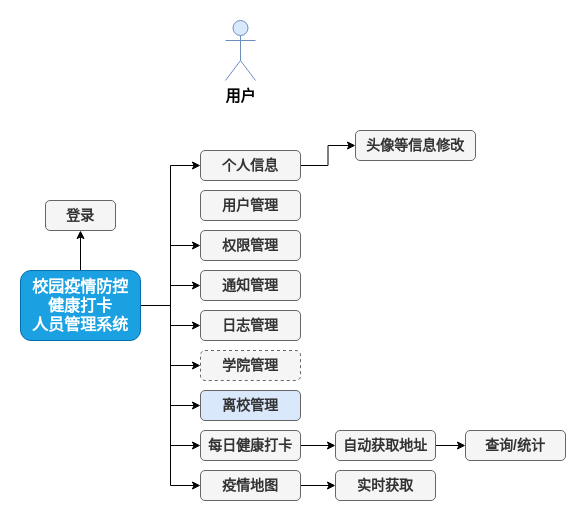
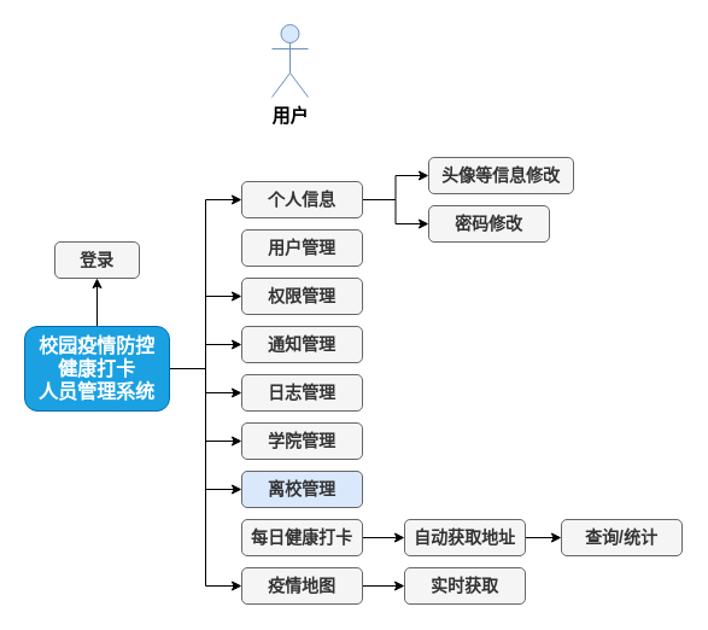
  <mxCell id="0" />
  <mxCell id="1" parent="0" />
  <mxCell id="2" value="用户" style="shape=umlActor;verticalLabelPosition=bottom;verticalAlign=top;html=1;outlineConnect=0;fillColor=#dae8fc;strokeColor=#6c8ebf;fontStyle=1;fontSize=15;" parent="1" vertex="1"><mxGeometry x="225" y="20" width="30" height="60" as="geometry" /></mxCell>
  <mxCell id="3" style="edgeStyle=orthogonalEdgeStyle;rounded=0;orthogonalLoop=1;jettySize=auto;html=1;exitX=0.5;exitY=0;exitDx=0;exitDy=0;entryX=0.5;entryY=1;entryDx=0;entryDy=0;fontSize=14;" parent="1" source="12" target="13" edge="1"><mxGeometry relative="1" as="geometry" /></mxCell>
  <mxCell id="4" style="edgeStyle=orthogonalEdgeStyle;rounded=0;orthogonalLoop=1;jettySize=auto;html=1;exitX=1;exitY=0.5;exitDx=0;exitDy=0;entryX=0;entryY=0.5;entryDx=0;entryDy=0;fontSize=16;" parent="1" source="12" target="19" edge="1"><mxGeometry relative="1" as="geometry" /></mxCell>
  <mxCell id="5" style="edgeStyle=orthogonalEdgeStyle;rounded=0;orthogonalLoop=1;jettySize=auto;html=1;exitX=1;exitY=0.5;exitDx=0;exitDy=0;entryX=0;entryY=0.5;entryDx=0;entryDy=0;fontSize=16;" parent="1" source="12" target="15" edge="1"><mxGeometry relative="1" as="geometry" /></mxCell>
  <mxCell id="6" style="edgeStyle=orthogonalEdgeStyle;rounded=0;orthogonalLoop=1;jettySize=auto;html=1;exitX=1;exitY=0.5;exitDx=0;exitDy=0;entryX=0;entryY=0.5;entryDx=0;entryDy=0;fontSize=16;" parent="1" source="12" target="30" edge="1"><mxGeometry relative="1" as="geometry" /></mxCell>
  <mxCell id="7" style="edgeStyle=orthogonalEdgeStyle;rounded=0;orthogonalLoop=1;jettySize=auto;html=1;exitX=1;exitY=0.5;exitDx=0;exitDy=0;entryX=0;entryY=0.5;entryDx=0;entryDy=0;fontSize=16;" parent="1" source="12" target="16" edge="1"><mxGeometry relative="1" as="geometry" /></mxCell>
  <mxCell id="8" style="edgeStyle=orthogonalEdgeStyle;rounded=0;orthogonalLoop=1;jettySize=auto;html=1;exitX=1;exitY=0.5;exitDx=0;exitDy=0;entryX=0;entryY=0.5;entryDx=0;entryDy=0;fontSize=16;" parent="1" source="12" target="21" edge="1"><mxGeometry relative="1" as="geometry" /></mxCell>
  <mxCell id="9" style="edgeStyle=orthogonalEdgeStyle;rounded=0;orthogonalLoop=1;jettySize=auto;html=1;exitX=1;exitY=0.5;exitDx=0;exitDy=0;entryX=0;entryY=0.5;entryDx=0;entryDy=0;fontSize=16;" parent="1" source="12" target="22" edge="1"><mxGeometry relative="1" as="geometry" /></mxCell>
  <mxCell id="10" style="edgeStyle=orthogonalEdgeStyle;rounded=0;orthogonalLoop=1;jettySize=auto;html=1;exitX=1;exitY=0.5;exitDx=0;exitDy=0;entryX=0;entryY=0.5;entryDx=0;entryDy=0;fontSize=16;" parent="1" source="12" target="23" edge="1"><mxGeometry relative="1" as="geometry" /></mxCell>
- <mxCell id="11" style="edgeStyle=orthogonalEdgeStyle;rounded=0;orthogonalLoop=1;jettySize=auto;html=1;exitX=1;exitY=0.5;exitDx=0;exitDy=0;entryX=0;entryY=0.5;entryDx=0;entryDy=0;fontSize=16;" parent="1" source="12" target="25" edge="1"><mxGeometry relative="1" as="geometry" /></mxCell>
  <mxCell id="12" value="校园疫情防控&lt;br style=&quot;font-size: 16px;&quot;&gt;健康打卡&lt;br style=&quot;font-size: 16px;&quot;&gt;人员管理系统" style="rounded=1;whiteSpace=wrap;html=1;fontSize=16;fillColor=#1ba1e2;strokeColor=#006EAF;fontColor=#ffffff;fontStyle=1" parent="1" vertex="1"><mxGeometry x="20" y="270" width="120" height="70" as="geometry" /></mxCell>
  <mxCell id="13" value="登录" style="rounded=1;whiteSpace=wrap;html=1;fontSize=14;fillColor=#f5f5f5;fontColor=#333333;strokeColor=#666666;fontStyle=1" parent="1" vertex="1"><mxGeometry x="45" y="200" width="70" height="30" as="geometry" /></mxCell>
  <mxCell id="14" value="用户管理" style="rounded=1;whiteSpace=wrap;html=1;fontSize=14;fillColor=#f5f5f5;fontColor=#333333;strokeColor=#666666;fontStyle=1" parent="1" vertex="1"><mxGeometry x="200" y="190" width="100" height="30" as="geometry" /></mxCell>
  <mxCell id="15" value="权限管理" style="rounded=1;whiteSpace=wrap;html=1;fontSize=14;fillColor=#f5f5f5;fontColor=#333333;strokeColor=#666666;fontStyle=1" parent="1" vertex="1"><mxGeometry x="200" y="230" width="100" height="30" as="geometry" /></mxCell>
  <mxCell id="16" value="通知管理" style="rounded=1;whiteSpace=wrap;html=1;fontSize=14;fillColor=#f5f5f5;fontColor=#333333;strokeColor=#666666;fontStyle=1" parent="1" vertex="1"><mxGeometry x="200" y="270" width="100" height="30" as="geometry" /></mxCell>
  <mxCell id="17" style="edgeStyle=orthogonalEdgeStyle;rounded=0;orthogonalLoop=1;jettySize=auto;html=1;exitX=1;exitY=0.5;exitDx=0;exitDy=0;entryX=0;entryY=0.5;entryDx=0;entryDy=0;fontSize=16;" parent="1" source="19" target="20" edge="1"><mxGeometry relative="1" as="geometry" /></mxCell>
+ <mxCell id="18" style="edgeStyle=orthogonalEdgeStyle;rounded=0;orthogonalLoop=1;jettySize=auto;html=1;exitX=1;exitY=0.5;exitDx=0;exitDy=0;entryX=0;entryY=0.5;entryDx=0;entryDy=0;fontSize=16;" parent="1" source="19" target="32" edge="1"><mxGeometry relative="1" as="geometry" /></mxCell>
  <mxCell id="19" value="个人信息" style="rounded=1;whiteSpace=wrap;html=1;fontSize=14;fillColor=#f5f5f5;fontColor=#333333;strokeColor=#666666;fontStyle=1" parent="1" vertex="1"><mxGeometry x="200" y="150" width="100" height="30" as="geometry" /></mxCell>
  <mxCell id="20" value="头像等信息修改" style="rounded=1;whiteSpace=wrap;html=1;fontSize=14;fillColor=#f5f5f5;fontColor=#333333;strokeColor=#666666;fontStyle=1" parent="1" vertex="1"><mxGeometry x="355" y="130" width="120" height="30" as="geometry" /></mxCell>
  <mxCell id="21" value="日志管理" style="rounded=1;whiteSpace=wrap;html=1;fontSize=14;fillColor=#f5f5f5;fontColor=#333333;strokeColor=#666666;fontStyle=1" parent="1" vertex="1"><mxGeometry x="200" y="310" width="100" height="30" as="geometry" /></mxCell>
- <mxCell id="22" value="学院管理" style="rounded=1;whiteSpace=wrap;html=1;fontSize=14;fillColor=#f5f5f5;fontColor=#333333;strokeColor=#666666;fontStyle=1;dashed=1;" parent="1" vertex="1"><mxGeometry x="200" y="350" width="100" height="30" as="geometry" /></mxCell>
+ <mxCell id="22" value="学院管理" style="rounded=1;whiteSpace=wrap;html=1;fontSize=14;fillColor=#f5f5f5;fontColor=#333333;strokeColor=#666666;fontStyle=1" parent="1" vertex="1"><mxGeometry x="200" y="350" width="100" height="30" as="geometry" /></mxCell>
  <mxCell id="23" value="离校管理" style="rounded=1;whiteSpace=wrap;html=1;fontSize=14;fillColor=#dae8fc;fontColor=#333333;strokeColor=#666666;fontStyle=1;" parent="1" vertex="1"><mxGeometry x="200" y="390" width="100" height="30" as="geometry" /></mxCell>
  <mxCell id="24" style="edgeStyle=orthogonalEdgeStyle;rounded=0;orthogonalLoop=1;jettySize=auto;html=1;exitX=1;exitY=0.5;exitDx=0;exitDy=0;entryX=0;entryY=0.5;entryDx=0;entryDy=0;fontSize=16;" parent="1" source="25" target="28" edge="1"><mxGeometry relative="1" as="geometry" /></mxCell>
  <mxCell id="25" value="每日健康打卡" style="rounded=1;whiteSpace=wrap;html=1;fontSize=14;fillColor=#f5f5f5;fontColor=#333333;strokeColor=#666666;fontStyle=1" parent="1" vertex="1"><mxGeometry x="200" y="430" width="100" height="30" as="geometry" /></mxCell>
  <mxCell id="26" value="查询/统计" style="rounded=1;whiteSpace=wrap;html=1;fontSize=14;fillColor=#f5f5f5;fontColor=#333333;strokeColor=#666666;fontStyle=1" parent="1" vertex="1"><mxGeometry x="465" y="430" width="100" height="30" as="geometry" /></mxCell>
  <mxCell id="27" style="edgeStyle=orthogonalEdgeStyle;rounded=0;orthogonalLoop=1;jettySize=auto;html=1;exitX=1;exitY=0.5;exitDx=0;exitDy=0;entryX=0;entryY=0.5;entryDx=0;entryDy=0;fontSize=16;" parent="1" source="28" target="26" edge="1"><mxGeometry relative="1" as="geometry" /></mxCell>
  <mxCell id="28" value="自动获取地址" style="rounded=1;whiteSpace=wrap;html=1;fontSize=14;fillColor=#f5f5f5;fontColor=#333333;strokeColor=#666666;fontStyle=1" parent="1" vertex="1"><mxGeometry x="335" y="430" width="100" height="30" as="geometry" /></mxCell>
  <mxCell id="29" style="edgeStyle=orthogonalEdgeStyle;rounded=0;orthogonalLoop=1;jettySize=auto;html=1;exitX=1;exitY=0.5;exitDx=0;exitDy=0;entryX=0;entryY=0.5;entryDx=0;entryDy=0;fontSize=16;" parent="1" source="30" target="31" edge="1"><mxGeometry relative="1" as="geometry" /></mxCell>
  <mxCell id="30" value="疫情地图" style="rounded=1;whiteSpace=wrap;html=1;fontSize=14;fillColor=#f5f5f5;fontColor=#333333;strokeColor=#666666;fontStyle=1" parent="1" vertex="1"><mxGeometry x="200" y="470" width="100" height="30" as="geometry" /></mxCell>
  <mxCell id="31" value="实时获取" style="rounded=1;whiteSpace=wrap;html=1;fontSize=14;fillColor=#f5f5f5;fontColor=#333333;strokeColor=#666666;fontStyle=1" parent="1" vertex="1"><mxGeometry x="335" y="470" width="100" height="30" as="geometry" /></mxCell>
+ <mxCell id="32" value="密码修改" style="rounded=1;whiteSpace=wrap;html=1;fontSize=14;fillColor=#f5f5f5;fontColor=#333333;strokeColor=#666666;fontStyle=1" parent="1" vertex="1"><mxGeometry x="355" y="170" width="100" height="30" as="geometry" /></mxCell>
